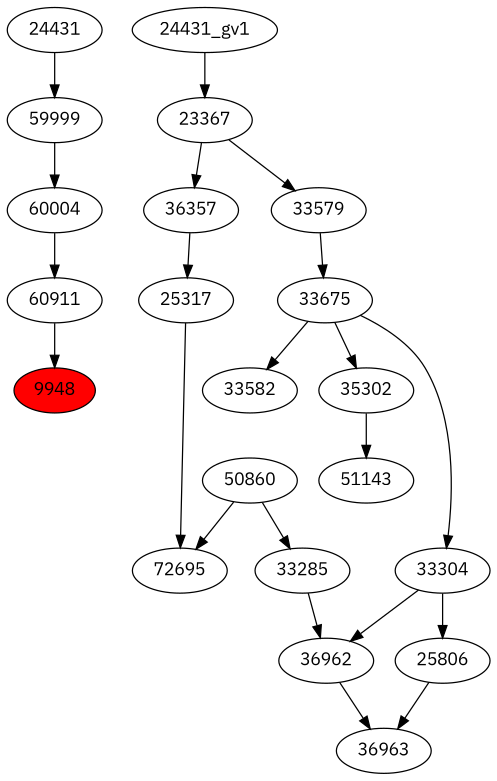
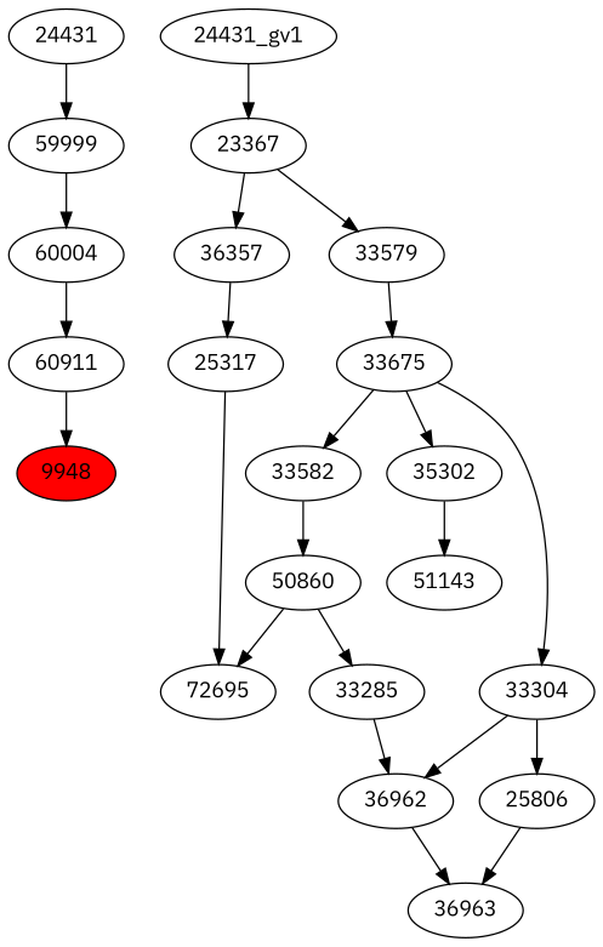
  strict digraph {
    fontname="IBM Plex Sans"
    node [fontname="IBM Plex Sans"]
    edge [fontname="IBM Plex Sans"]
    n1 [fillcolor=red label=9948 style=filled]
    n2 [label=60911]
    n3 [label=60004]
    n4 [label=59999]
    n5 [label=24431]
    n6 [label=36963]
    n7 [label=36962]
    n8 [label=25806]
    n9 [label=50860]
    n10 [label=33285]
    n11 [label=72695]
    n12 [label=33582]
    n13 [label=51143]
    n14 [label=35302]
    n15 [label=25317]
    n16 [label=33304]
    n17 [label=33675]
    n18 [label=36357]
    n19 [label=33579]
    n20 [label=23367]
    "24431_gv1"
    subgraph sub_1 {
      n1
      n2
      n3
      n4
      n5
    }
    subgraph sub_2 {
      n6
      n7
      n8
      n9
      n10
      n11
      n12
      n13
      n14
      n15
      n16
      n17
      n18
      n19
      n20
      "24431_gv1"
    }
    n2 -> n1
    n3 -> n2
    n4 -> n3
    n5 -> n4
    n7 -> n6
    n8 -> n6
    n9 -> n10
    n9 -> n11
    n10 -> n7
+   n12 -> n9
    n14 -> n13
    n15 -> n11
    n16 -> n7
    n16 -> n8
    n17 -> n12
    n17 -> n14
    n17 -> n16
    n18 -> n15
    n19 -> n17
    n20 -> n18
    n20 -> n19
    "24431_gv1" -> n20
  }
